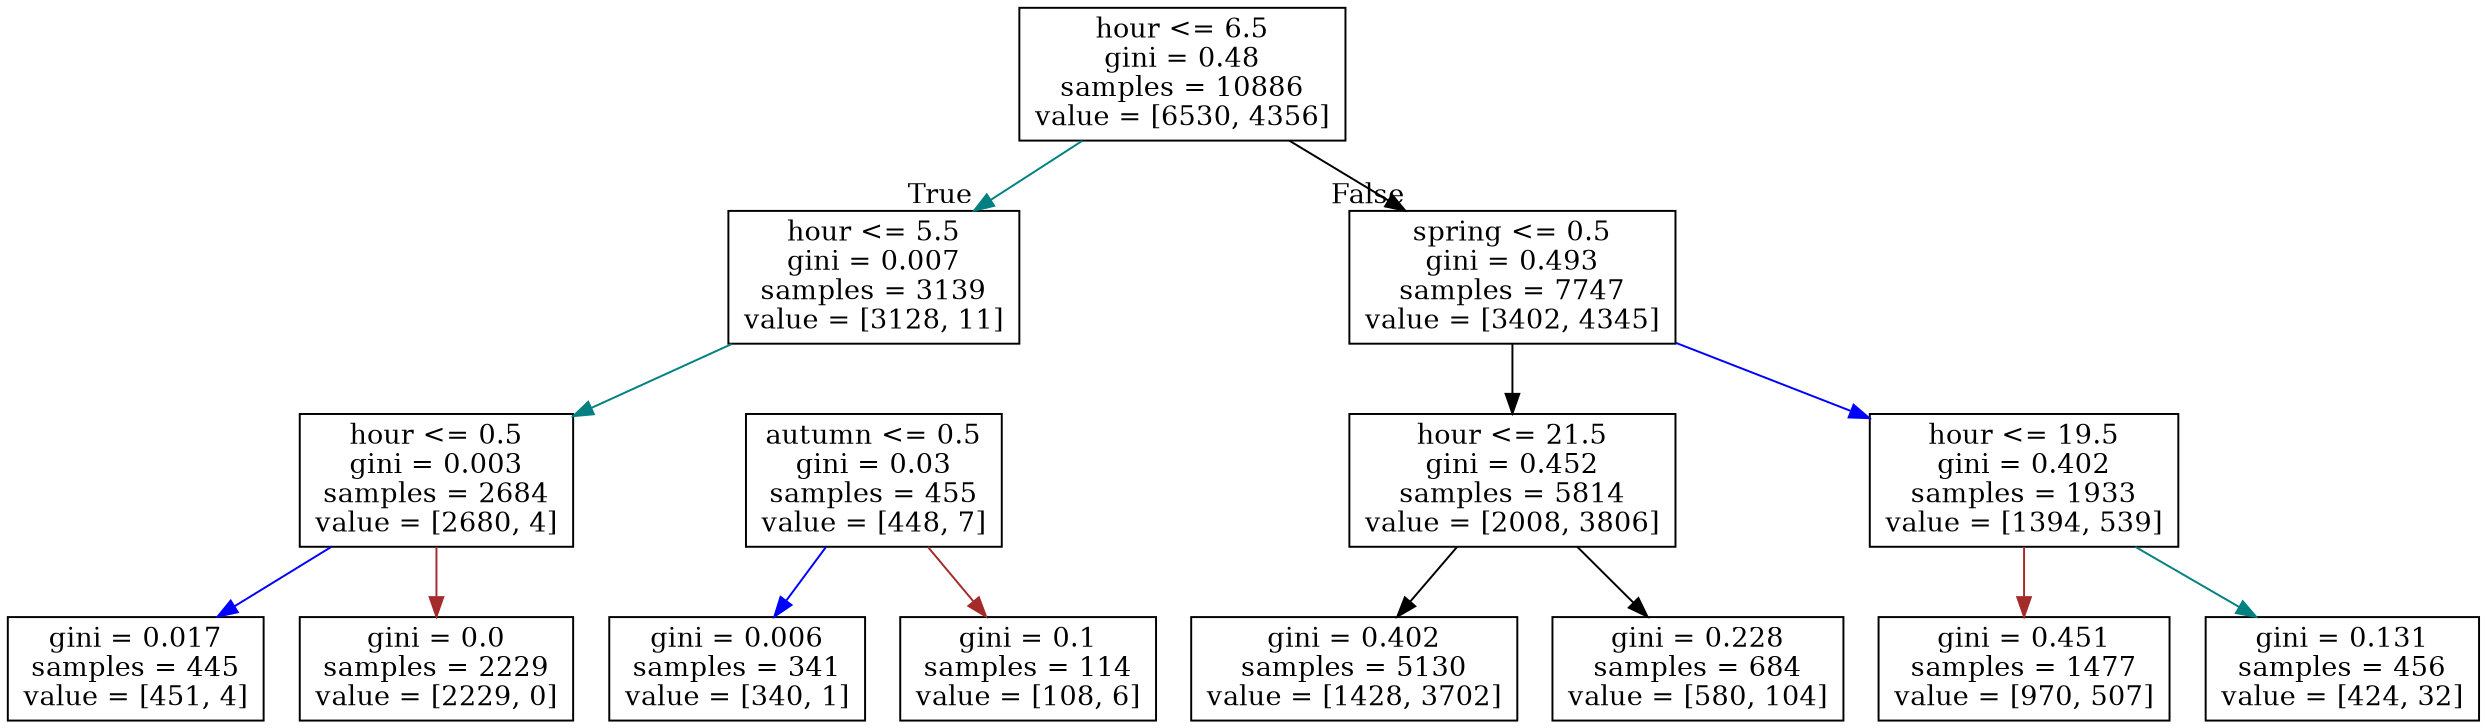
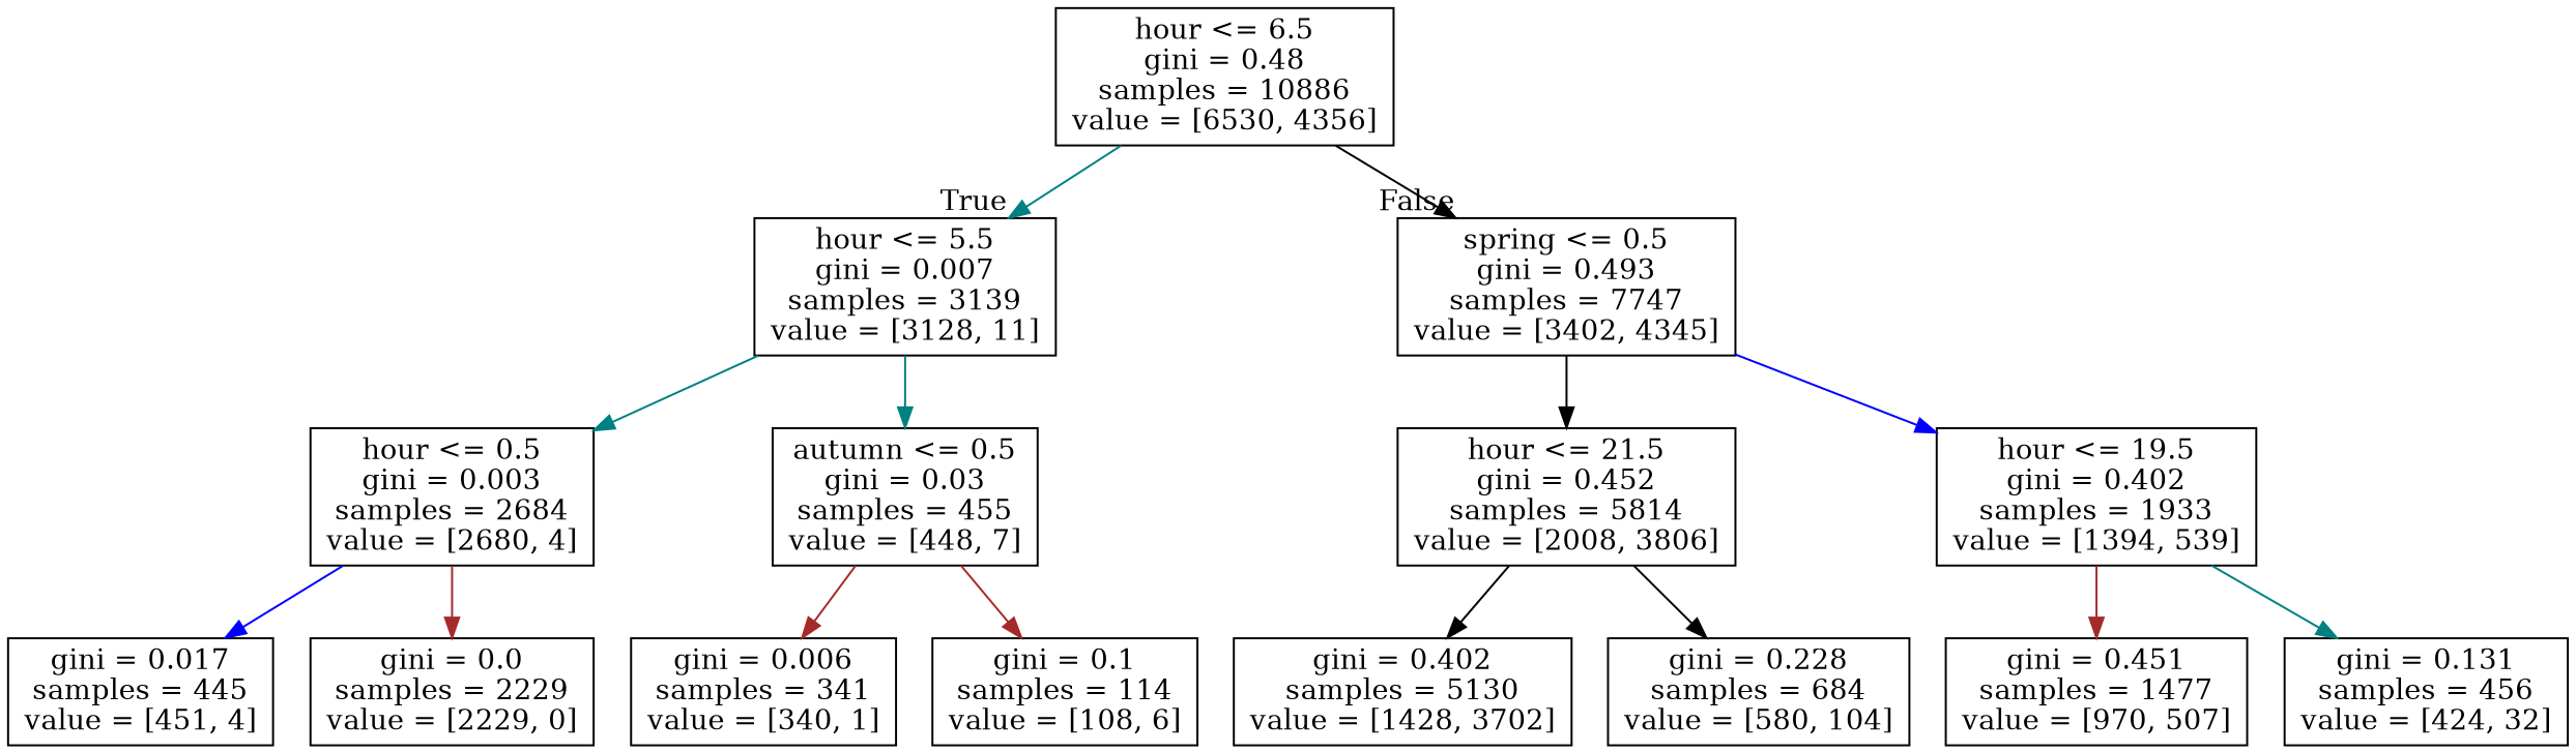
  digraph {
    node [shape=box]
    edge [color=teal]
    n1 [label="hour <= 6.5\ngini = 0.48\nsamples = 10886\nvalue = [6530, 4356]"]
    n2 [label="hour <= 5.5\ngini = 0.007\nsamples = 3139\nvalue = [3128, 11]"]
    n3 [label="spring <= 0.5\ngini = 0.493\nsamples = 7747\nvalue = [3402, 4345]"]
    n4 [label="hour <= 0.5\ngini = 0.003\nsamples = 2684\nvalue = [2680, 4]"]
    n5 [label="autumn <= 0.5\ngini = 0.03\nsamples = 455\nvalue = [448, 7]"]
    n6 [label="hour <= 21.5\ngini = 0.452\nsamples = 5814\nvalue = [2008, 3806]"]
    n7 [label="hour <= 19.5\ngini = 0.402\nsamples = 1933\nvalue = [1394, 539]"]
    n8 [label="gini = 0.017\nsamples = 445\nvalue = [451, 4]"]
    n9 [label="gini = 0.0\nsamples = 2229\nvalue = [2229, 0]"]
    n10 [label="gini = 0.006\nsamples = 341\nvalue = [340, 1]"]
    n11 [label="gini = 0.1\nsamples = 114\nvalue = [108, 6]"]
    n12 [label="gini = 0.402\nsamples = 5130\nvalue = [1428, 3702]"]
    n13 [label="gini = 0.228\nsamples = 684\nvalue = [580, 104]"]
    n14 [label="gini = 0.451\nsamples = 1477\nvalue = [970, 507]"]
    n15 [label="gini = 0.131\nsamples = 456\nvalue = [424, 32]"]
    n1 -> n2 [headlabel=True labelangle=45 labeldistance=2.5]
    n1 -> n3 [color=black headlabel=False labelangle=-45 labeldistance=2.5]
    n2 -> n4
+   n2 -> n5
    n3 -> n6 [color=black]
    n3 -> n7 [color=blue]
    n4 -> n8 [color=blue]
    n4 -> n9 [color=brown]
-   n5 -> n10 [color=blue]
+   n5 -> n10 [color=brown]
    n5 -> n11 [color=brown]
    n6 -> n12 [color=black]
    n6 -> n13 [color=black]
    n7 -> n14 [color=brown]
    n7 -> n15
  }
